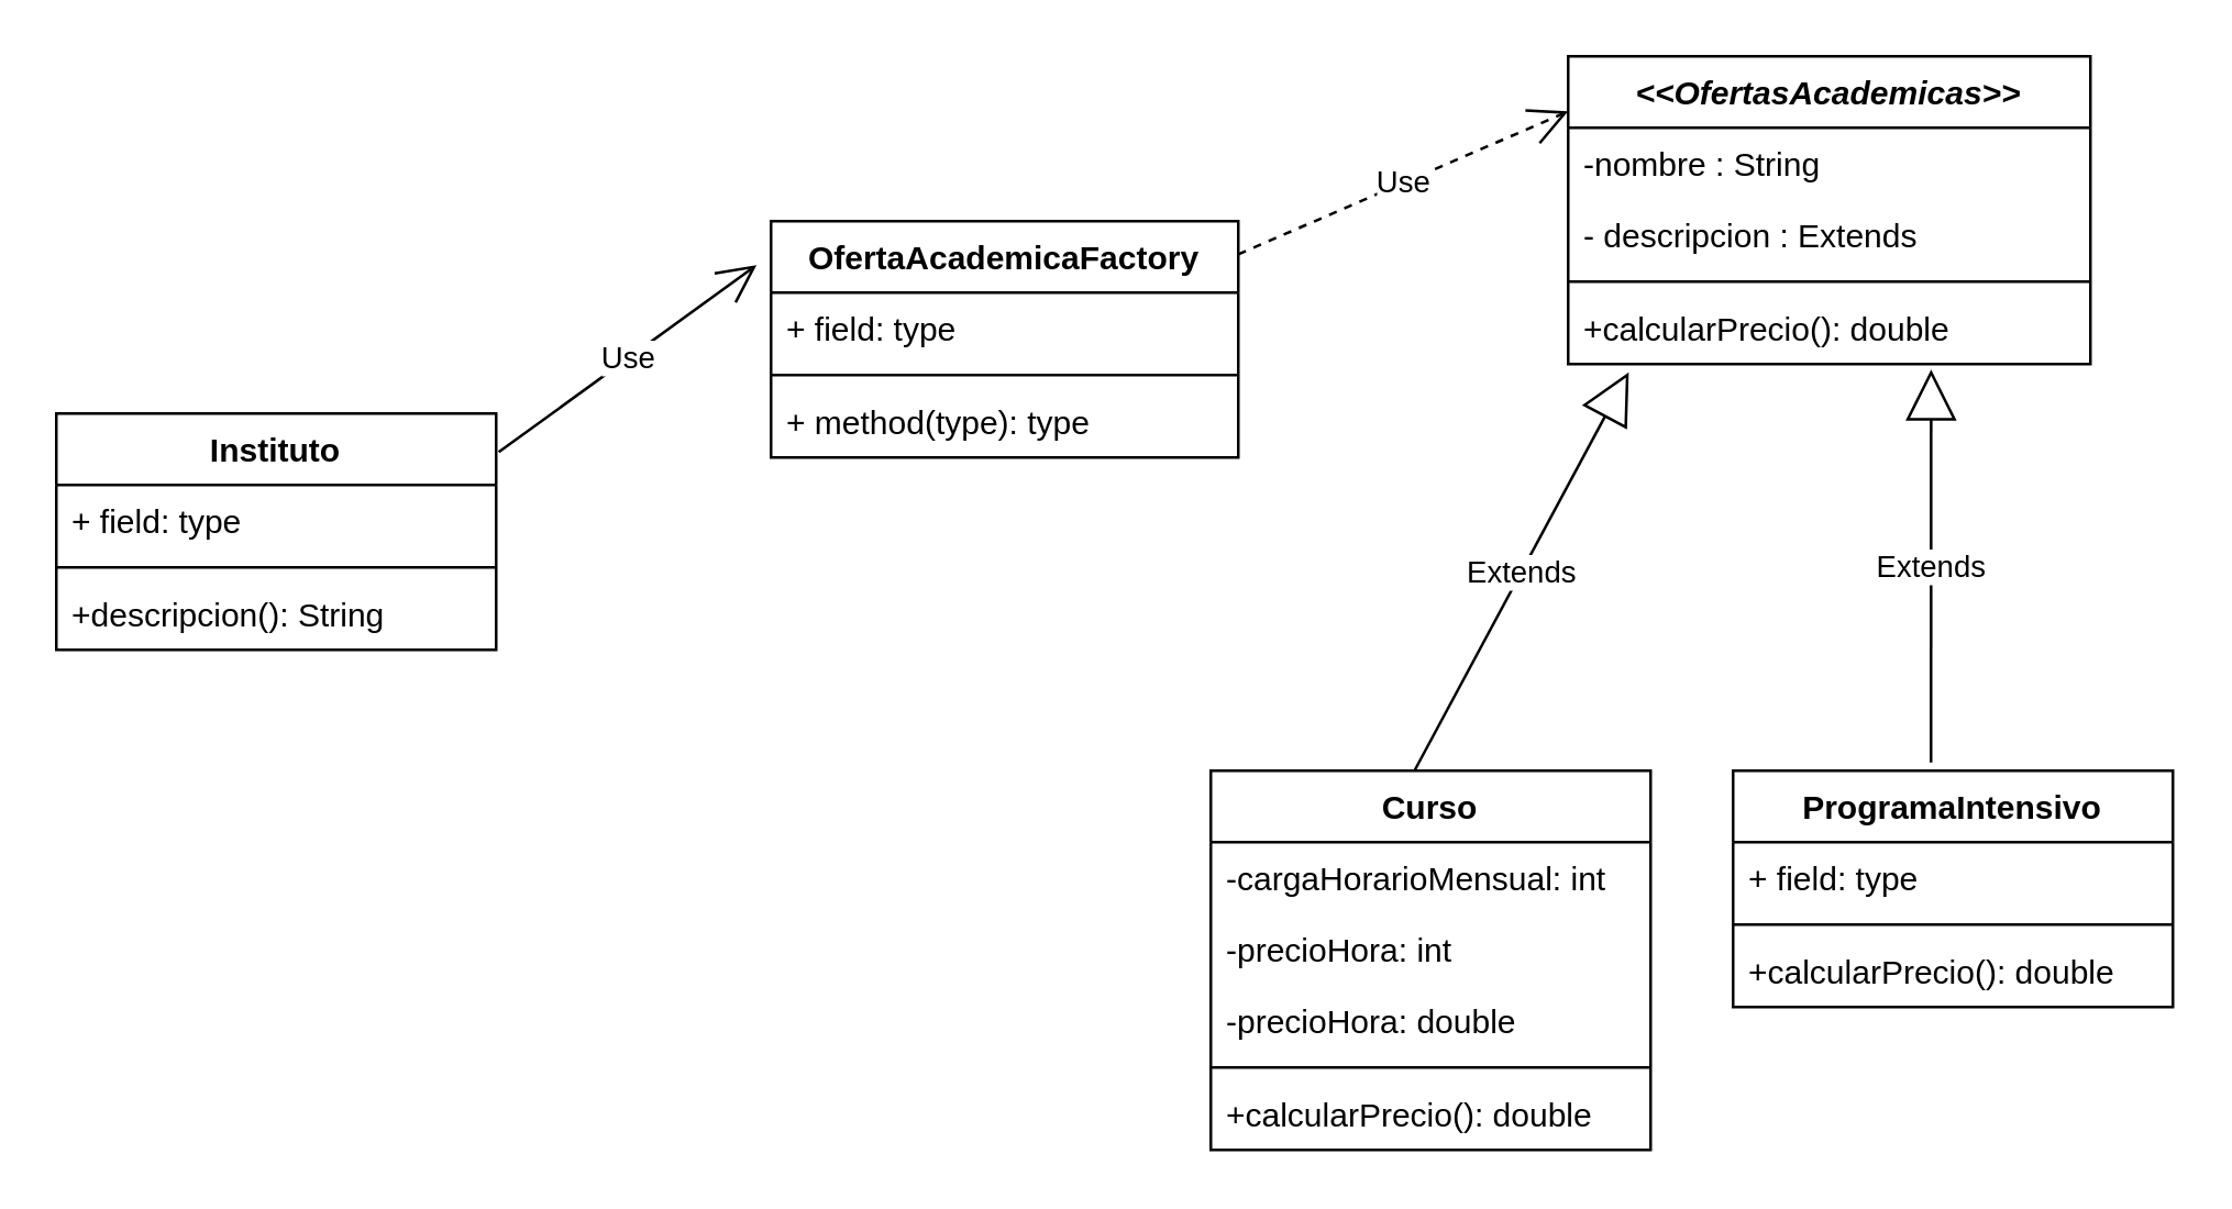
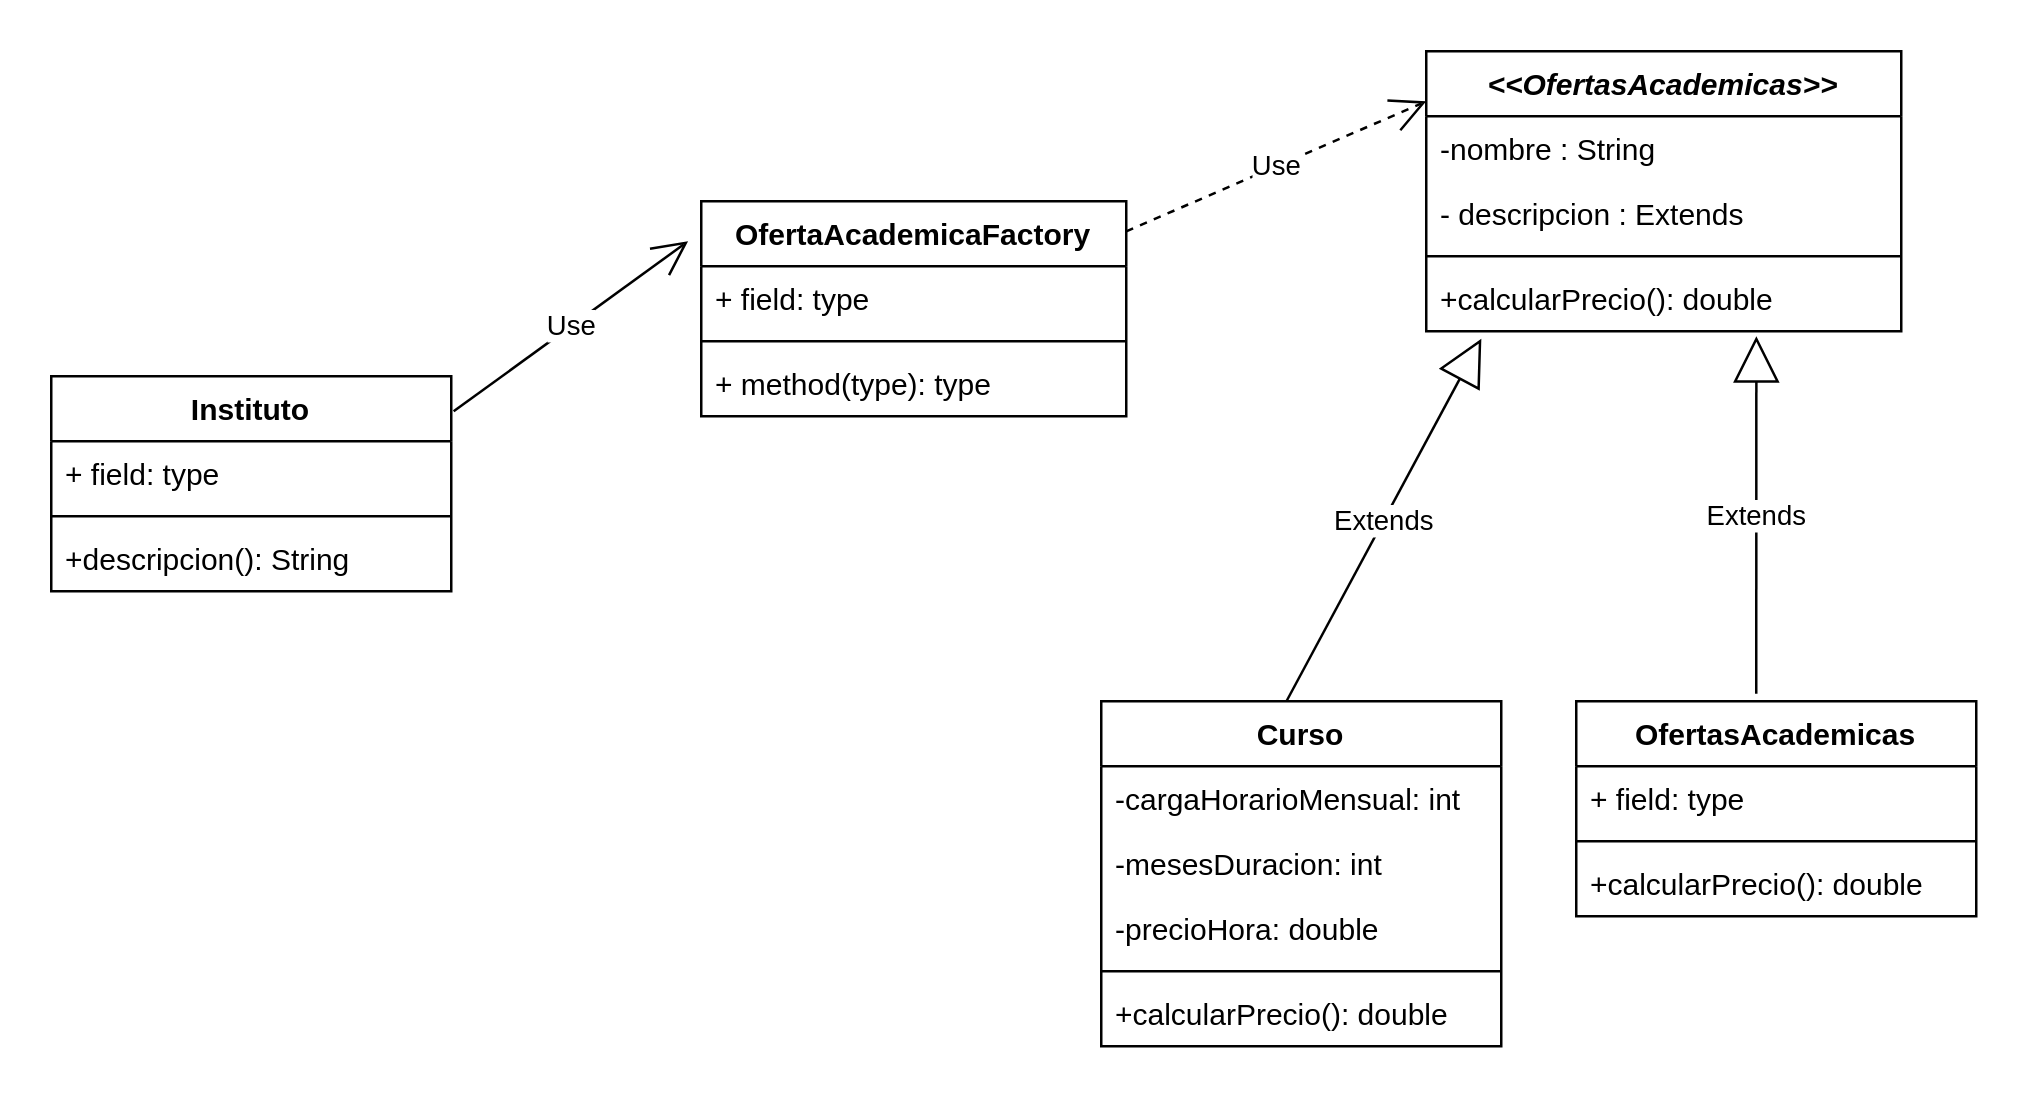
  <mxCell id="0" />
  <mxCell id="1" parent="0" />
  <mxCell id="2" value="&lt;&lt;OfertasAcademicas&gt;&gt;" style="swimlane;fontStyle=3;align=center;verticalAlign=top;childLayout=stackLayout;horizontal=1;startSize=26;horizontalStack=0;resizeParent=1;resizeParentMax=0;resizeLast=0;collapsible=1;marginBottom=0;" vertex="1" parent="1"><mxGeometry x="570" y="20" width="190" height="112" as="geometry" /></mxCell>
  <mxCell id="3" value="-nombre : String" style="text;strokeColor=none;fillColor=none;align=left;verticalAlign=top;spacingLeft=4;spacingRight=4;overflow=hidden;rotatable=0;points=[[0,0.5],[1,0.5]];portConstraint=eastwest;" vertex="1" parent="2"><mxGeometry y="26" width="190" height="26" as="geometry" /></mxCell>
  <mxCell id="4" value="- descripcion : Extends" style="text;strokeColor=none;fillColor=none;align=left;verticalAlign=top;spacingLeft=4;spacingRight=4;overflow=hidden;rotatable=0;points=[[0,0.5],[1,0.5]];portConstraint=eastwest;" vertex="1" parent="2"><mxGeometry y="52" width="190" height="26" as="geometry" /></mxCell>
  <mxCell id="5" value="" style="line;strokeWidth=1;fillColor=none;align=left;verticalAlign=middle;spacingTop=-1;spacingLeft=3;spacingRight=3;rotatable=0;labelPosition=right;points=[];portConstraint=eastwest;strokeColor=inherit;" vertex="1" parent="2"><mxGeometry y="78" width="190" height="8" as="geometry" /></mxCell>
  <mxCell id="6" value="+calcularPrecio(): double" style="text;strokeColor=none;fillColor=none;align=left;verticalAlign=top;spacingLeft=4;spacingRight=4;overflow=hidden;rotatable=0;points=[[0,0.5],[1,0.5]];portConstraint=eastwest;" vertex="1" parent="2"><mxGeometry y="86" width="190" height="26" as="geometry" /></mxCell>
  <mxCell id="7" value="Instituto" style="swimlane;fontStyle=1;align=center;verticalAlign=top;childLayout=stackLayout;horizontal=1;startSize=26;horizontalStack=0;resizeParent=1;resizeParentMax=0;resizeLast=0;collapsible=1;marginBottom=0;" vertex="1" parent="1"><mxGeometry x="20" y="150" width="160" height="86" as="geometry" /></mxCell>
  <mxCell id="8" value="+ field: type" style="text;strokeColor=none;fillColor=none;align=left;verticalAlign=top;spacingLeft=4;spacingRight=4;overflow=hidden;rotatable=0;points=[[0,0.5],[1,0.5]];portConstraint=eastwest;" vertex="1" parent="7"><mxGeometry y="26" width="160" height="26" as="geometry" /></mxCell>
  <mxCell id="9" value="" style="line;strokeWidth=1;fillColor=none;align=left;verticalAlign=middle;spacingTop=-1;spacingLeft=3;spacingRight=3;rotatable=0;labelPosition=right;points=[];portConstraint=eastwest;strokeColor=inherit;" vertex="1" parent="7"><mxGeometry y="52" width="160" height="8" as="geometry" /></mxCell>
  <mxCell id="10" value="+descripcion(): String" style="text;strokeColor=none;fillColor=none;align=left;verticalAlign=top;spacingLeft=4;spacingRight=4;overflow=hidden;rotatable=0;points=[[0,0.5],[1,0.5]];portConstraint=eastwest;" vertex="1" parent="7"><mxGeometry y="60" width="160" height="26" as="geometry" /></mxCell>
  <mxCell id="11" value="Use" style="endArrow=open;endSize=12;dashed=0;html=1;rounded=0;exitX=1.006;exitY=0.163;exitDx=0;exitDy=0;exitPerimeter=0;entryX=-0.031;entryY=0.186;entryDx=0;entryDy=0;entryPerimeter=0;" edge="1" parent="1" source="7" target="24"><mxGeometry width="160" relative="1" as="geometry"><mxPoint x="330" y="200" as="sourcePoint" /><mxPoint x="490" y="200" as="targetPoint" /></mxGeometry></mxCell>
  <mxCell id="12" value="Curso" style="swimlane;fontStyle=1;align=center;verticalAlign=top;childLayout=stackLayout;horizontal=1;startSize=26;horizontalStack=0;resizeParent=1;resizeParentMax=0;resizeLast=0;collapsible=1;marginBottom=0;" vertex="1" parent="1"><mxGeometry x="440" y="280" width="160" height="138" as="geometry" /></mxCell>
  <mxCell id="13" value="-cargaHorarioMensual: int" style="text;strokeColor=none;fillColor=none;align=left;verticalAlign=top;spacingLeft=4;spacingRight=4;overflow=hidden;rotatable=0;points=[[0,0.5],[1,0.5]];portConstraint=eastwest;" vertex="1" parent="12"><mxGeometry y="26" width="160" height="26" as="geometry" /></mxCell>
- <mxCell id="14" value="-precioHora: int" style="text;strokeColor=none;fillColor=none;align=left;verticalAlign=top;spacingLeft=4;spacingRight=4;overflow=hidden;rotatable=0;points=[[0,0.5],[1,0.5]];portConstraint=eastwest;" vertex="1" parent="12"><mxGeometry y="52" width="160" height="26" as="geometry" /></mxCell>
+ <mxCell id="14" value="-mesesDuracion: int" style="text;strokeColor=none;fillColor=none;align=left;verticalAlign=top;spacingLeft=4;spacingRight=4;overflow=hidden;rotatable=0;points=[[0,0.5],[1,0.5]];portConstraint=eastwest;" vertex="1" parent="12"><mxGeometry y="52" width="160" height="26" as="geometry" /></mxCell>
  <mxCell id="15" value="-precioHora: double" style="text;strokeColor=none;fillColor=none;align=left;verticalAlign=top;spacingLeft=4;spacingRight=4;overflow=hidden;rotatable=0;points=[[0,0.5],[1,0.5]];portConstraint=eastwest;" vertex="1" parent="12"><mxGeometry y="78" width="160" height="26" as="geometry" /></mxCell>
  <mxCell id="16" value="" style="line;strokeWidth=1;fillColor=none;align=left;verticalAlign=middle;spacingTop=-1;spacingLeft=3;spacingRight=3;rotatable=0;labelPosition=right;points=[];portConstraint=eastwest;strokeColor=inherit;" vertex="1" parent="12"><mxGeometry y="104" width="160" height="8" as="geometry" /></mxCell>
  <mxCell id="17" value="+calcularPrecio(): double" style="text;strokeColor=none;fillColor=none;align=left;verticalAlign=top;spacingLeft=4;spacingRight=4;overflow=hidden;rotatable=0;points=[[0,0.5],[1,0.5]];portConstraint=eastwest;" vertex="1" parent="12"><mxGeometry y="112" width="160" height="26" as="geometry" /></mxCell>
- <mxCell id="18" value="ProgramaIntensivo" style="swimlane;fontStyle=1;align=center;verticalAlign=top;childLayout=stackLayout;horizontal=1;startSize=26;horizontalStack=0;resizeParent=1;resizeParentMax=0;resizeLast=0;collapsible=1;marginBottom=0;" vertex="1" parent="1"><mxGeometry x="630" y="280" width="160" height="86" as="geometry" /></mxCell>
+ <mxCell id="18" value="OfertasAcademicas" style="swimlane;fontStyle=1;align=center;verticalAlign=top;childLayout=stackLayout;horizontal=1;startSize=26;horizontalStack=0;resizeParent=1;resizeParentMax=0;resizeLast=0;collapsible=1;marginBottom=0;" vertex="1" parent="1"><mxGeometry x="630" y="280" width="160" height="86" as="geometry" /></mxCell>
  <mxCell id="19" value="+ field: type" style="text;strokeColor=none;fillColor=none;align=left;verticalAlign=top;spacingLeft=4;spacingRight=4;overflow=hidden;rotatable=0;points=[[0,0.5],[1,0.5]];portConstraint=eastwest;" vertex="1" parent="18"><mxGeometry y="26" width="160" height="26" as="geometry" /></mxCell>
  <mxCell id="20" value="" style="line;strokeWidth=1;fillColor=none;align=left;verticalAlign=middle;spacingTop=-1;spacingLeft=3;spacingRight=3;rotatable=0;labelPosition=right;points=[];portConstraint=eastwest;strokeColor=inherit;" vertex="1" parent="18"><mxGeometry y="52" width="160" height="8" as="geometry" /></mxCell>
  <mxCell id="21" value="+calcularPrecio(): double" style="text;strokeColor=none;fillColor=none;align=left;verticalAlign=top;spacingLeft=4;spacingRight=4;overflow=hidden;rotatable=0;points=[[0,0.5],[1,0.5]];portConstraint=eastwest;" vertex="1" parent="18"><mxGeometry y="60" width="160" height="26" as="geometry" /></mxCell>
  <mxCell id="22" value="Extends" style="endArrow=block;endSize=16;endFill=0;html=1;rounded=0;exitX=0.463;exitY=0;exitDx=0;exitDy=0;exitPerimeter=0;entryX=0.116;entryY=1.115;entryDx=0;entryDy=0;entryPerimeter=0;" edge="1" parent="1" source="12" target="6"><mxGeometry width="160" relative="1" as="geometry"><mxPoint x="280" y="260" as="sourcePoint" /><mxPoint x="440" y="260" as="targetPoint" /></mxGeometry></mxCell>
  <mxCell id="23" value="Extends" style="endArrow=block;endSize=16;endFill=0;html=1;rounded=0;entryX=0.695;entryY=1.077;entryDx=0;entryDy=0;entryPerimeter=0;exitX=0.45;exitY=-0.035;exitDx=0;exitDy=0;exitPerimeter=0;" edge="1" parent="1" source="18" target="6"><mxGeometry width="160" relative="1" as="geometry"><mxPoint x="330" y="300" as="sourcePoint" /><mxPoint x="490" y="300" as="targetPoint" /></mxGeometry></mxCell>
  <mxCell id="24" value="OfertaAcademicaFactory" style="swimlane;fontStyle=1;align=center;verticalAlign=top;childLayout=stackLayout;horizontal=1;startSize=26;horizontalStack=0;resizeParent=1;resizeParentMax=0;resizeLast=0;collapsible=1;marginBottom=0;" vertex="1" parent="1"><mxGeometry x="280" y="80" width="170" height="86" as="geometry" /></mxCell>
  <mxCell id="25" value="+ field: type" style="text;strokeColor=none;fillColor=none;align=left;verticalAlign=top;spacingLeft=4;spacingRight=4;overflow=hidden;rotatable=0;points=[[0,0.5],[1,0.5]];portConstraint=eastwest;" vertex="1" parent="24"><mxGeometry y="26" width="170" height="26" as="geometry" /></mxCell>
  <mxCell id="26" value="" style="line;strokeWidth=1;fillColor=none;align=left;verticalAlign=middle;spacingTop=-1;spacingLeft=3;spacingRight=3;rotatable=0;labelPosition=right;points=[];portConstraint=eastwest;strokeColor=inherit;" vertex="1" parent="24"><mxGeometry y="52" width="170" height="8" as="geometry" /></mxCell>
  <mxCell id="27" value="+ method(type): type" style="text;strokeColor=none;fillColor=none;align=left;verticalAlign=top;spacingLeft=4;spacingRight=4;overflow=hidden;rotatable=0;points=[[0,0.5],[1,0.5]];portConstraint=eastwest;" vertex="1" parent="24"><mxGeometry y="60" width="170" height="26" as="geometry" /></mxCell>
  <mxCell id="28" value="Use" style="endArrow=open;endSize=12;dashed=1;html=1;rounded=0;entryX=0;entryY=0.179;entryDx=0;entryDy=0;entryPerimeter=0;exitX=1;exitY=0.14;exitDx=0;exitDy=0;exitPerimeter=0;" edge="1" parent="1" source="24" target="2"><mxGeometry width="160" relative="1" as="geometry"><mxPoint x="450" y="80" as="sourcePoint" /><mxPoint x="490" y="200" as="targetPoint" /></mxGeometry></mxCell>
